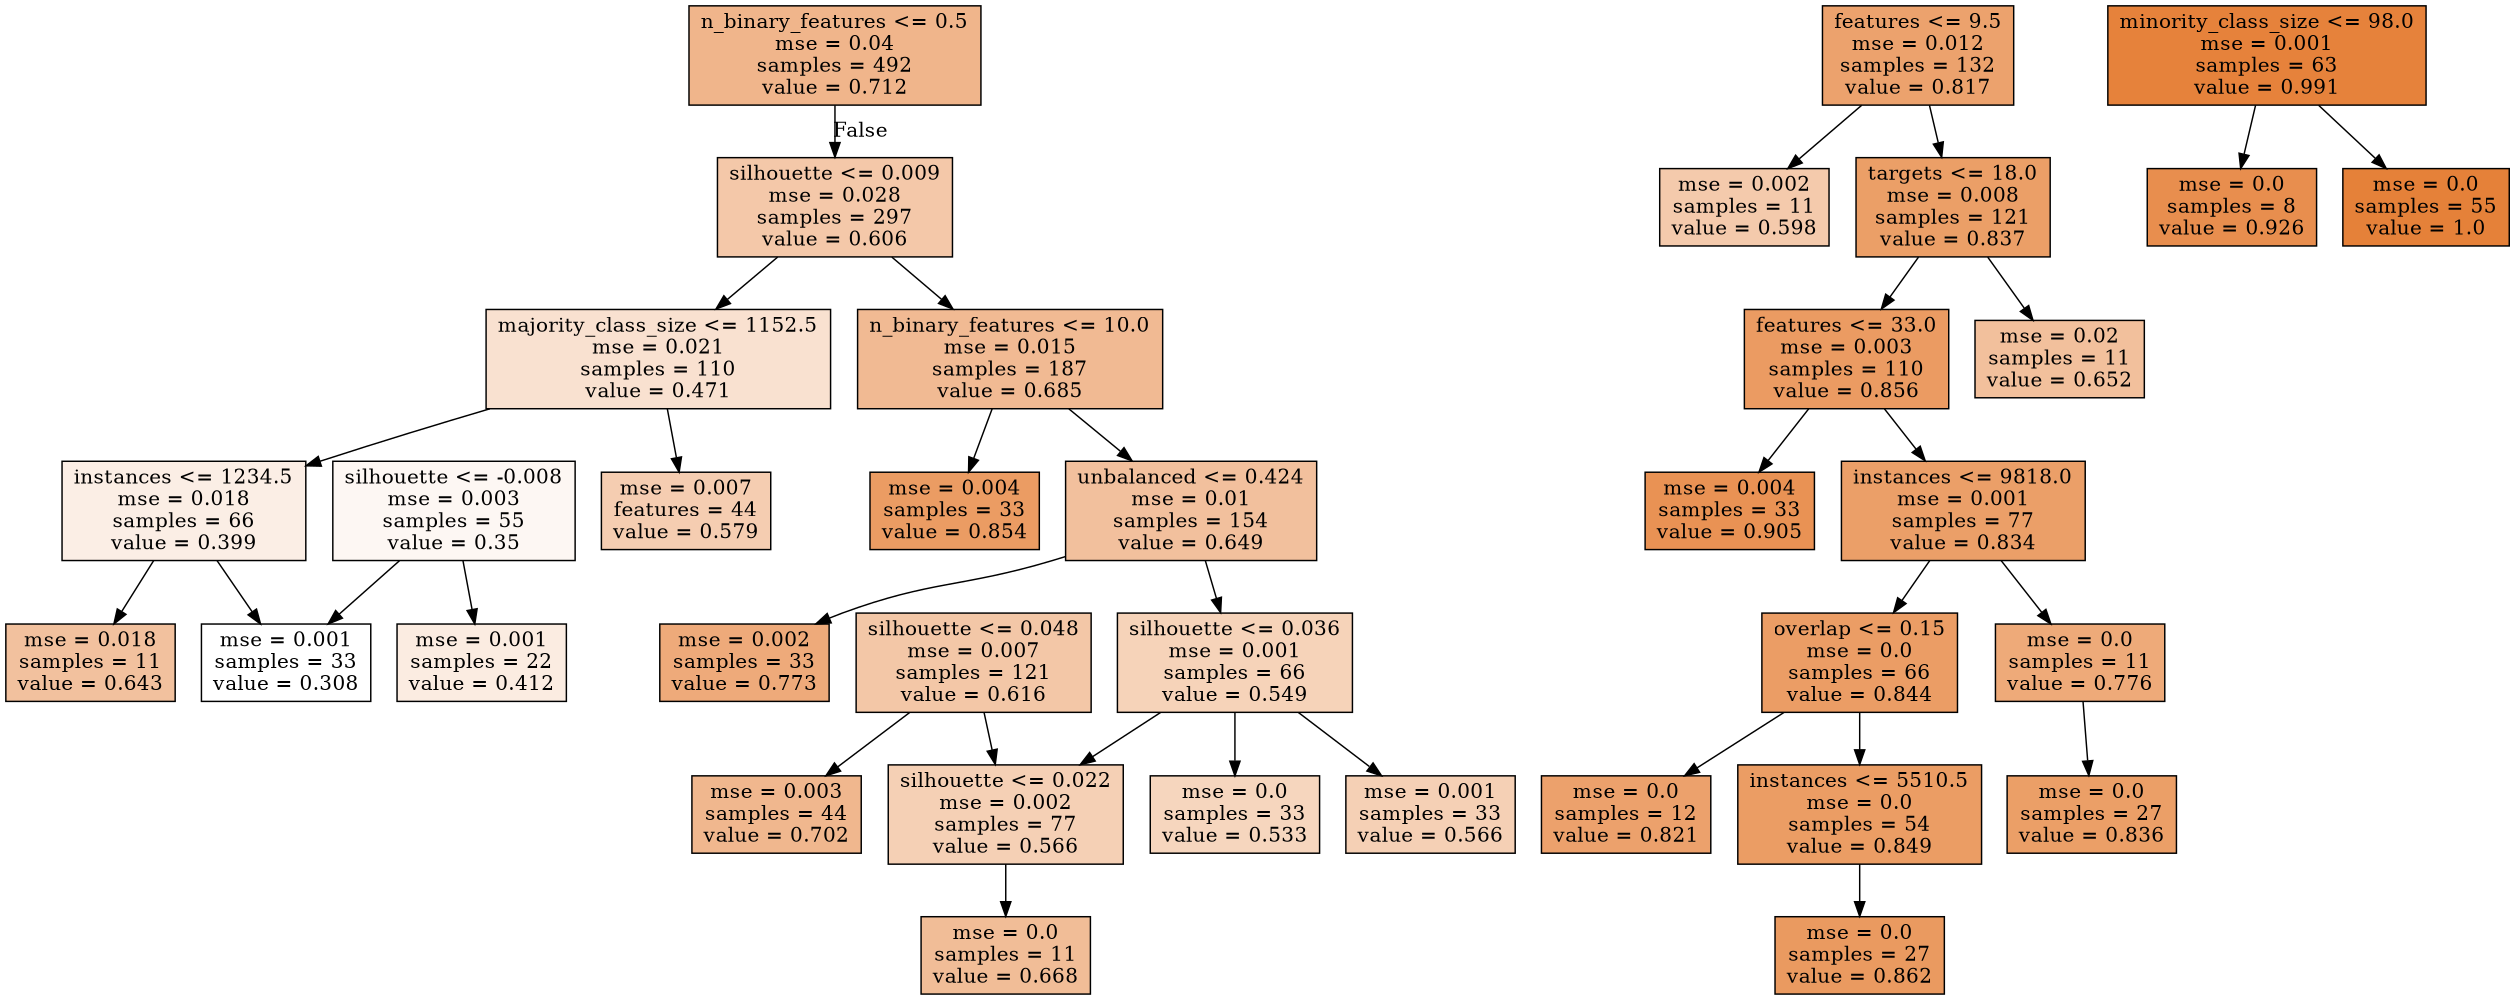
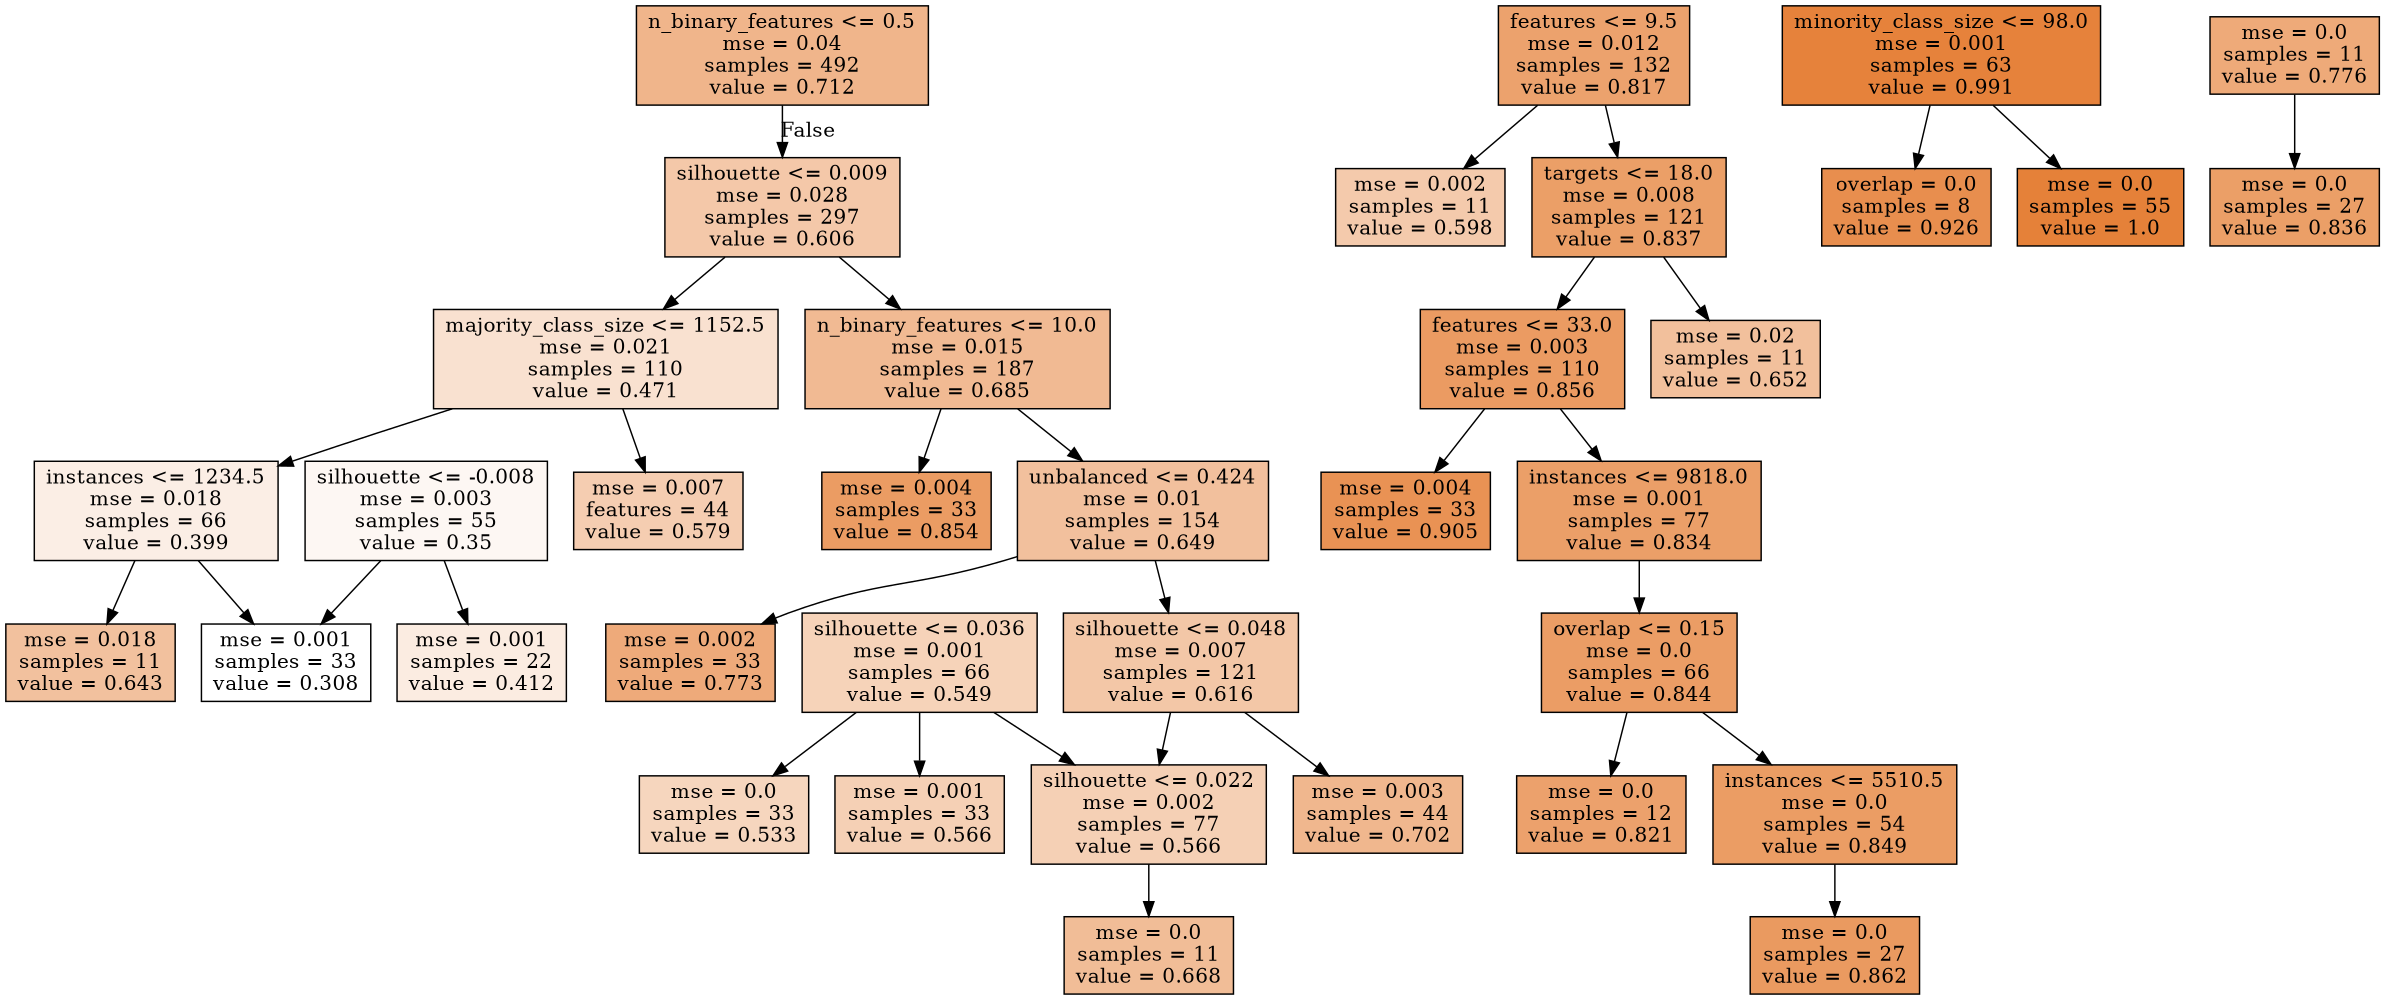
  digraph {
    node [color=black fillcolor="#e58139c3" shape=box style=filled]
    n1 [fillcolor="#e5813995" label="n_binary_features <= 0.5\nmse = 0.04\nsamples = 492\nvalue = 0.712"]
    n2 [fillcolor="#e581396e" label="silhouette <= 0.009\nmse = 0.028\nsamples = 297\nvalue = 0.606"]
    n3 [fillcolor="#e581393c" label="majority_class_size <= 1152.5\nmse = 0.021\nsamples = 110\nvalue = 0.471"]
    n4 [fillcolor="#e581398b" label="n_binary_features <= 10.0\nmse = 0.015\nsamples = 187\nvalue = 0.685"]
    n5 [fillcolor="#e58139bc" label="features <= 9.5\nmse = 0.012\nsamples = 132\nvalue = 0.817"]
    n6 [fillcolor="#e581396b" label="mse = 0.002\nsamples = 11\nvalue = 0.598"]
    n7 [label="targets <= 18.0\nmse = 0.008\nsamples = 121\nvalue = 0.837"]
    n8 [fillcolor="#e58139fc" label="minority_class_size <= 98.0\nmse = 0.001\nsamples = 63\nvalue = 0.991"]
-   n9 [fillcolor="#e58139e4" label="mse = 0.0\nsamples = 8\nvalue = 0.926"]
+   n9 [fillcolor="#e58139e4" label="overlap = 0.0\nsamples = 8\nvalue = 0.926"]
    n10 [fillcolor="#e58139ff" label="mse = 0.0\nsamples = 55\nvalue = 1.0"]
    n11 [fillcolor="#e58139ca" label="features <= 33.0\nmse = 0.003\nsamples = 110\nvalue = 0.856"]
    n12 [fillcolor="#e581397f" label="mse = 0.02\nsamples = 11\nvalue = 0.652"]
    n13 [fillcolor="#e58139dc" label="mse = 0.004\nsamples = 33\nvalue = 0.905"]
    n14 [fillcolor="#e58139c2" label="instances <= 9818.0\nmse = 0.001\nsamples = 77\nvalue = 0.834"]
    n15 [fillcolor="#e58139c6" label="overlap <= 0.15\nmse = 0.0\nsamples = 66\nvalue = 0.844"]
    n16 [fillcolor="#e58139ac" label="mse = 0.0\nsamples = 11\nvalue = 0.776"]
    n17 [fillcolor="#e58139bd" label="mse = 0.0\nsamples = 12\nvalue = 0.821"]
    n18 [fillcolor="#e58139c7" label="instances <= 5510.5\nmse = 0.0\nsamples = 54\nvalue = 0.849"]
    n19 [label="mse = 0.0\nsamples = 27\nvalue = 0.836"]
    n20 [fillcolor="#e58139cc" label="mse = 0.0\nsamples = 27\nvalue = 0.862"]
    n21 [fillcolor="#e5813921" label="instances <= 1234.5\nmse = 0.018\nsamples = 66\nvalue = 0.399"]
    n22 [fillcolor="#e5813964" label="mse = 0.007\nfeatures = 44\nvalue = 0.579"]
    n23 [fillcolor="#e58139c9" label="mse = 0.004\nsamples = 33\nvalue = 0.854"]
    n24 [fillcolor="#e581397e" label="unbalanced <= 0.424\nmse = 0.01\nsamples = 154\nvalue = 0.649"]
    n25 [fillcolor="#e581397c" label="mse = 0.018\nsamples = 11\nvalue = 0.643"]
    n26 [fillcolor="#e5813900" label="mse = 0.001\nsamples = 33\nvalue = 0.308"]
    n27 [fillcolor="#e581390f" label="silhouette <= -0.008\nmse = 0.003\nsamples = 55\nvalue = 0.35"]
    n28 [fillcolor="#e5813926" label="mse = 0.001\nsamples = 22\nvalue = 0.412"]
    n29 [fillcolor="#e58139ab" label="mse = 0.002\nsamples = 33\nvalue = 0.773"]
    n30 [fillcolor="#e5813971" label="silhouette <= 0.048\nmse = 0.007\nsamples = 121\nvalue = 0.616"]
    n31 [fillcolor="#e581395f" label="silhouette <= 0.022\nmse = 0.002\nsamples = 77\nvalue = 0.566"]
    n32 [fillcolor="#e5813991" label="mse = 0.003\nsamples = 44\nvalue = 0.702"]
    n33 [fillcolor="#e5813985" label="mse = 0.0\nsamples = 11\nvalue = 0.668"]
    n34 [fillcolor="#e5813959" label="silhouette <= 0.036\nmse = 0.001\nsamples = 66\nvalue = 0.549"]
    n35 [fillcolor="#e5813953" label="mse = 0.0\nsamples = 33\nvalue = 0.533"]
    n36 [fillcolor="#e581395f" label="mse = 0.001\nsamples = 33\nvalue = 0.566"]
    n1 -> n2 [headlabel=False labelangle=-45 labeldistance=2.5]
    n2 -> n3
    n2 -> n4
    n3 -> n21
    n3 -> n22
    n4 -> n23
    n4 -> n24
    n5 -> n6
    n5 -> n7
    n7 -> n11
    n7 -> n12
    n8 -> n9
    n8 -> n10
    n11 -> n13
    n11 -> n14
    n14 -> n15
-   n14 -> n16
    n15 -> n17
    n15 -> n18
    n16 -> n19
    n18 -> n20
    n21 -> n25
    n21 -> n26
    n24 -> n29
-   n24 -> n34
+   n24 -> n30
    n27 -> n26
    n27 -> n28
    n30 -> n31
    n30 -> n32
    n31 -> n33
    n34 -> n31
    n34 -> n35
    n34 -> n36
  }
